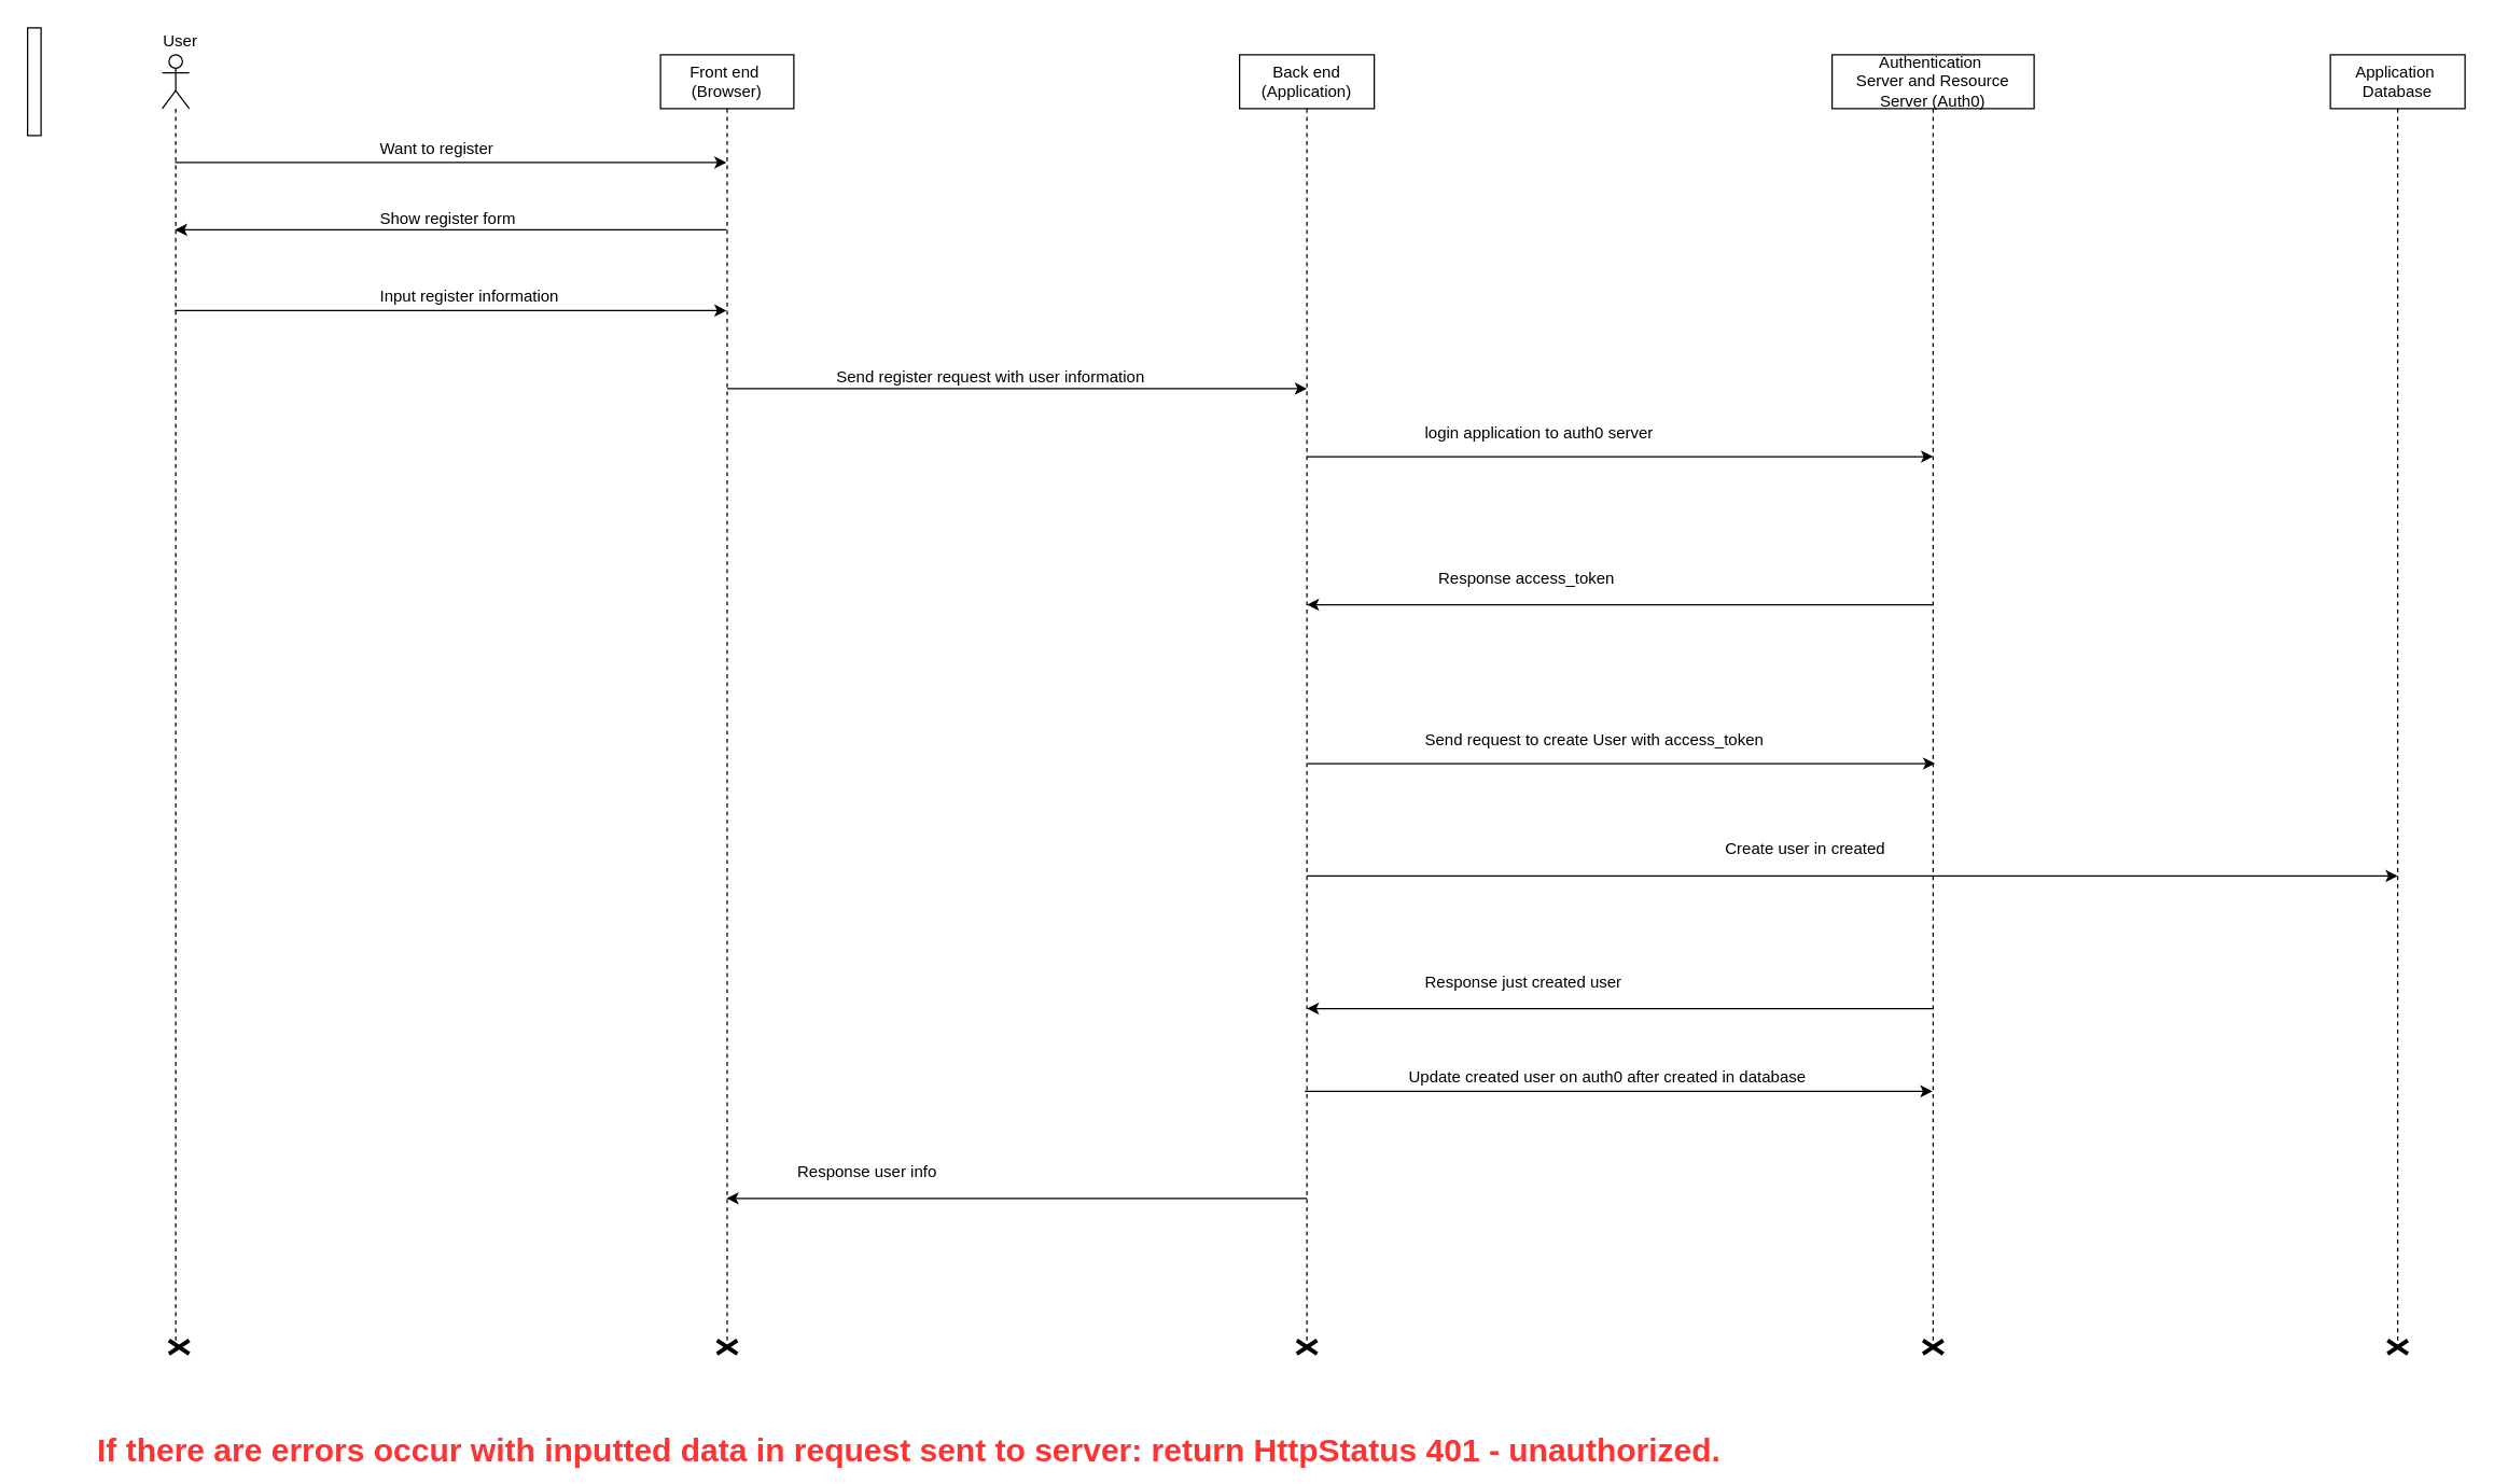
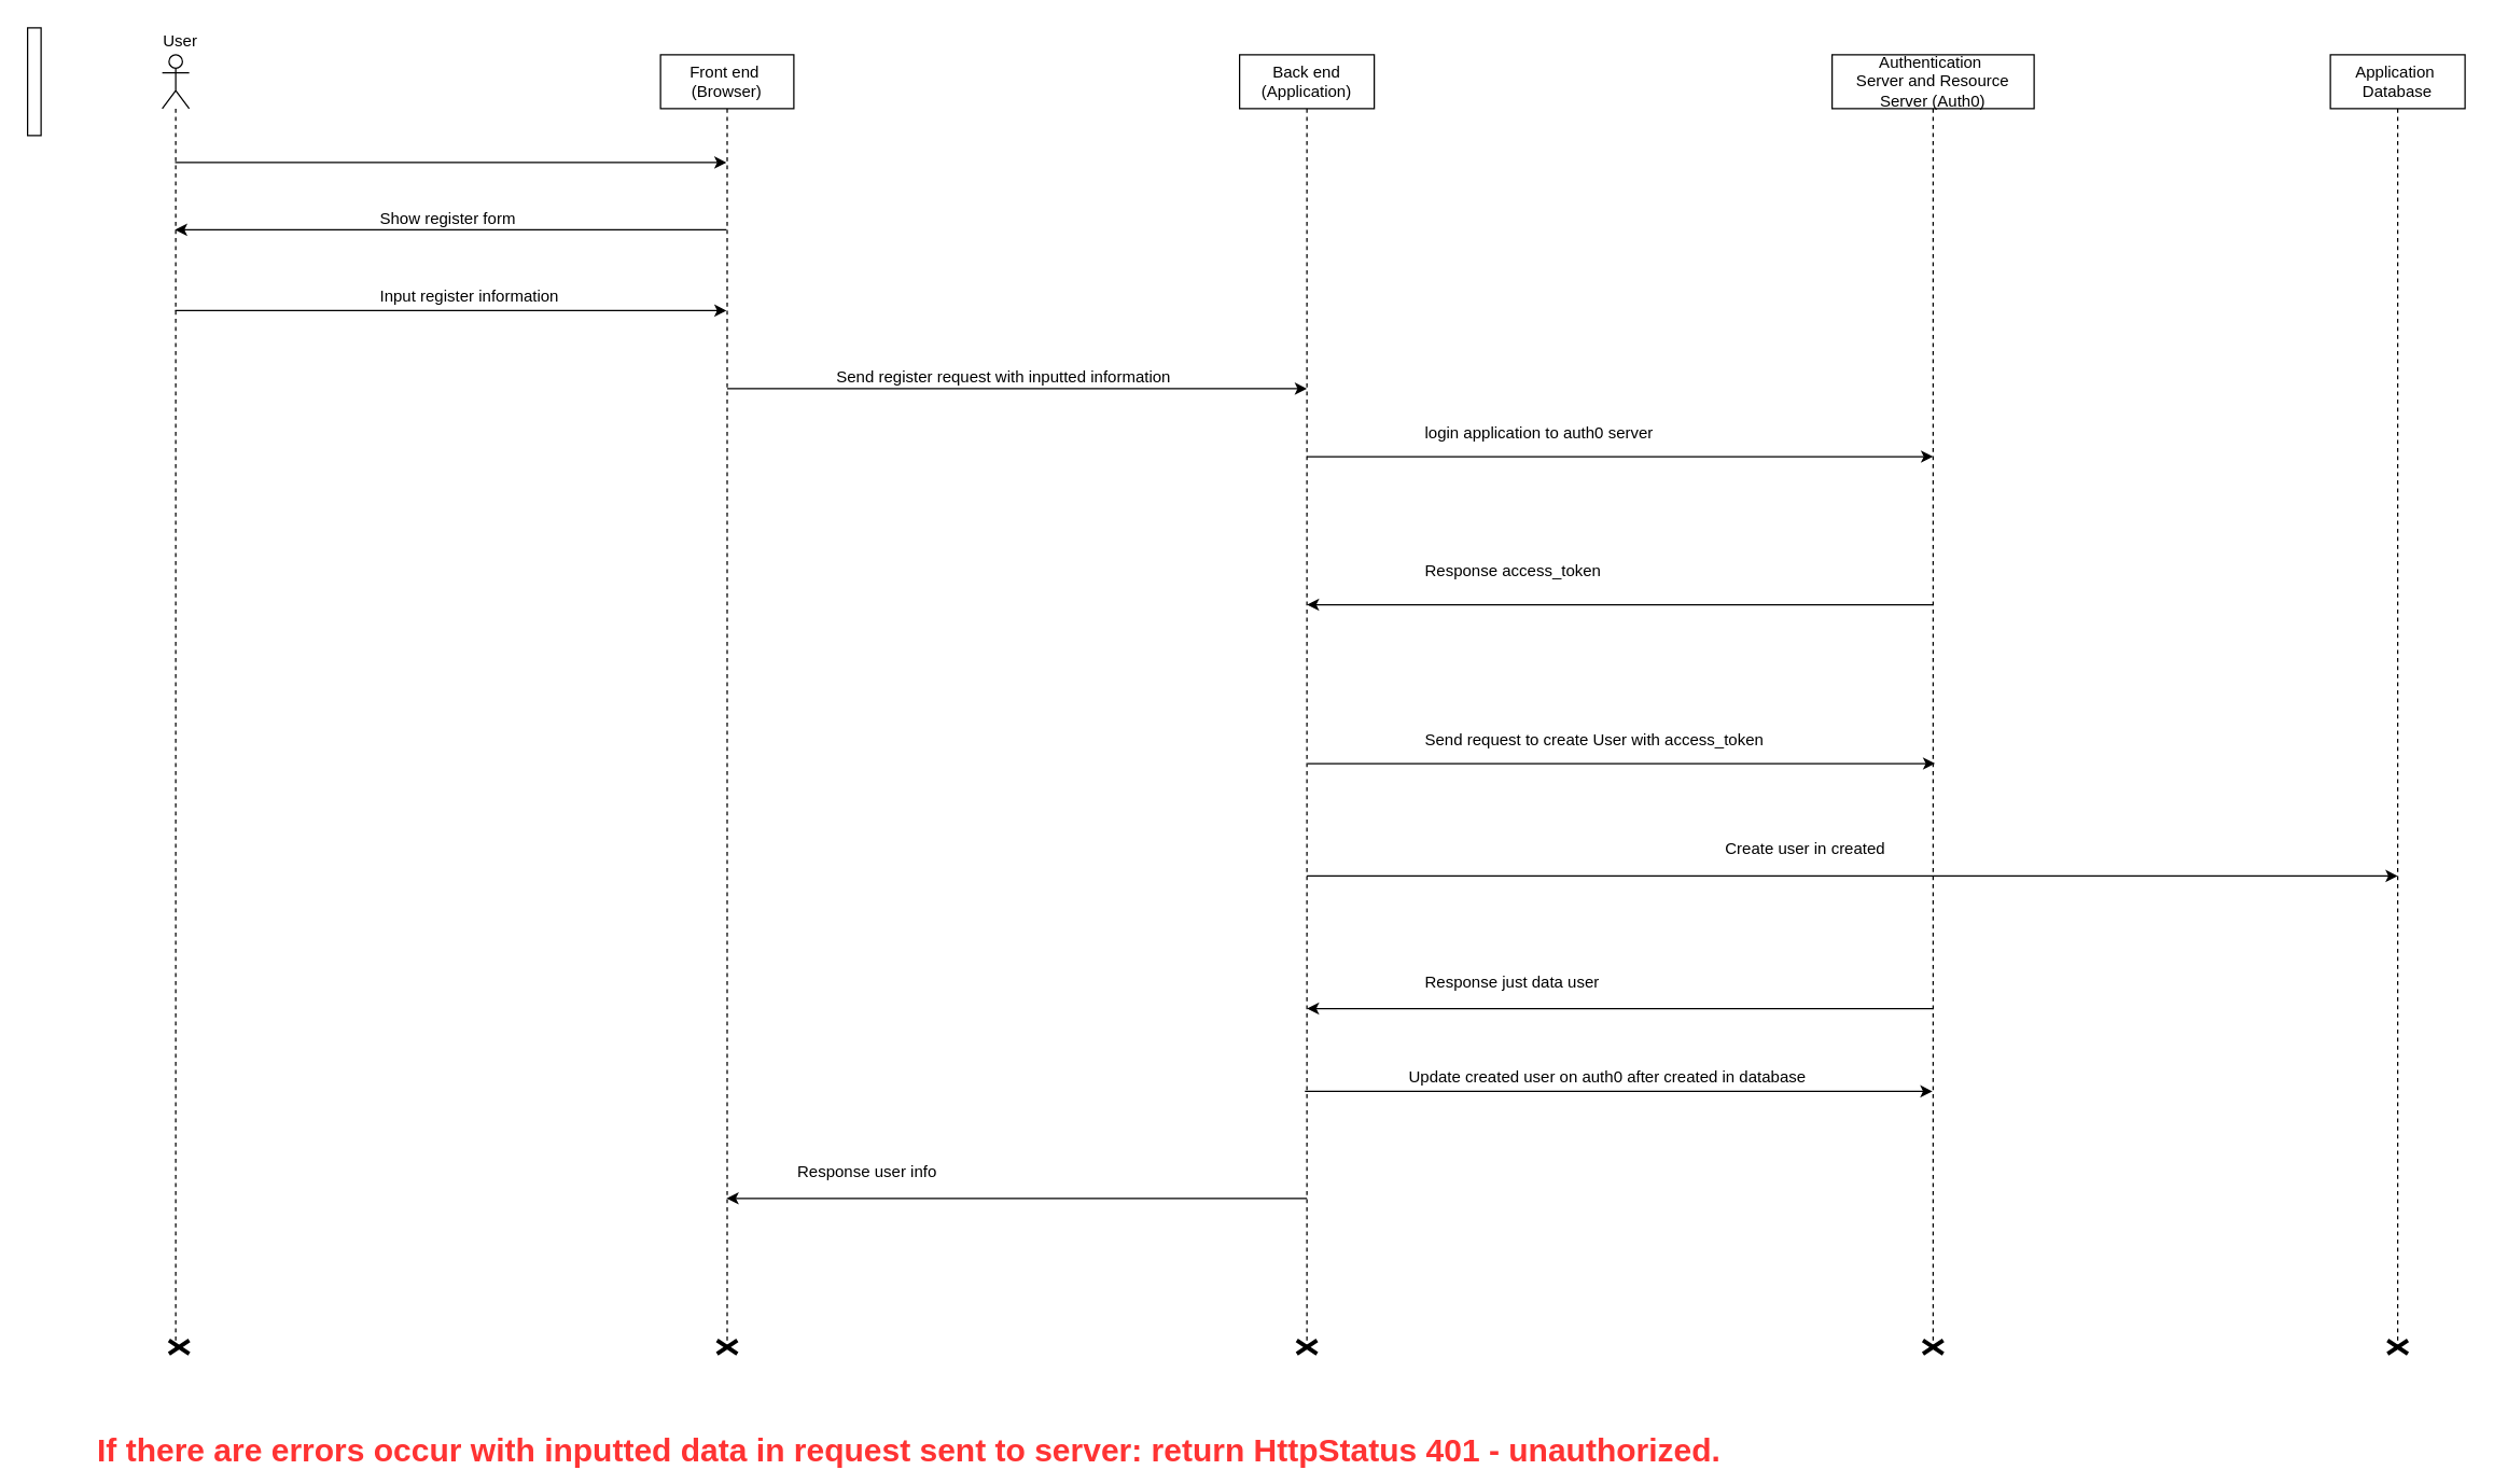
  <mxCell id="0" />
  <mxCell id="1" parent="0" />
  <mxCell id="2" style="edgeStyle=orthogonalEdgeStyle;rounded=0;orthogonalLoop=1;jettySize=auto;html=1;" edge="1" parent="1"><mxGeometry relative="1" as="geometry"><Array as="points"><mxPoint x="760.5" y="288" /><mxPoint x="760.5" y="288" /></Array><mxPoint x="539.5" y="288" as="sourcePoint" /><mxPoint x="970" y="288" as="targetPoint" /></mxGeometry></mxCell>
  <mxCell id="3" style="edgeStyle=orthogonalEdgeStyle;rounded=0;orthogonalLoop=1;jettySize=auto;html=1;" edge="1" parent="1" source="4" target="17"><mxGeometry relative="1" as="geometry"><Array as="points"><mxPoint x="460" y="170" /><mxPoint x="460" y="170" /></Array></mxGeometry></mxCell>
  <mxCell id="4" value="Front end&amp;nbsp;&lt;br&gt;(Browser)&lt;br&gt;" style="shape=umlLifeline;perimeter=lifelinePerimeter;whiteSpace=wrap;html=1;container=1;collapsible=0;recursiveResize=0;outlineConnect=0;" vertex="1" parent="1"><mxGeometry x="490" y="40" width="99" height="960" as="geometry" /></mxCell>
  <mxCell id="5" style="edgeStyle=orthogonalEdgeStyle;rounded=0;orthogonalLoop=1;jettySize=auto;html=1;" edge="1" parent="1"><mxGeometry relative="1" as="geometry"><Array as="points"><mxPoint x="1190.5" y="448.5" /><mxPoint x="1190.5" y="448.5" /></Array><mxPoint x="1435" y="448.5" as="sourcePoint" /><mxPoint x="970" y="448.5" as="targetPoint" /></mxGeometry></mxCell>
  <mxCell id="6" style="edgeStyle=orthogonalEdgeStyle;rounded=0;orthogonalLoop=1;jettySize=auto;html=1;" edge="1" parent="1"><mxGeometry relative="1" as="geometry"><Array as="points"><mxPoint x="1280.5" y="748.5" /><mxPoint x="1280.5" y="748.5" /></Array><mxPoint x="1435" y="748.5" as="sourcePoint" /><mxPoint x="970" y="748.5" as="targetPoint" /></mxGeometry></mxCell>
  <mxCell id="7" value="Authentication&amp;nbsp;&lt;br&gt;Server and Resource Server (Auth0)&lt;br&gt;" style="shape=umlLifeline;perimeter=lifelinePerimeter;whiteSpace=wrap;html=1;container=1;collapsible=0;recursiveResize=0;outlineConnect=0;" vertex="1" parent="1"><mxGeometry x="1360" y="40" width="150" height="960" as="geometry" /></mxCell>
  <mxCell id="8" style="edgeStyle=orthogonalEdgeStyle;rounded=0;orthogonalLoop=1;jettySize=auto;html=1;" edge="1" parent="1"><mxGeometry relative="1" as="geometry"><Array as="points"><mxPoint x="1200.5" y="338.5" /><mxPoint x="1200.5" y="338.5" /></Array><mxPoint x="970" y="338.5" as="sourcePoint" /><mxPoint x="1435" y="338.5" as="targetPoint" /></mxGeometry></mxCell>
  <mxCell id="9" style="edgeStyle=orthogonalEdgeStyle;rounded=0;orthogonalLoop=1;jettySize=auto;html=1;" edge="1" parent="1"><mxGeometry relative="1" as="geometry"><Array as="points"><mxPoint x="890" y="889.5" /><mxPoint x="890" y="889.5" /></Array><mxPoint x="970" y="889.5" as="sourcePoint" /><mxPoint x="539" y="889.5" as="targetPoint" /></mxGeometry></mxCell>
  <mxCell id="10" style="edgeStyle=orthogonalEdgeStyle;rounded=0;orthogonalLoop=1;jettySize=auto;html=1;" edge="1" parent="1"><mxGeometry relative="1" as="geometry"><mxPoint x="1780" y="650" as="targetPoint" /><Array as="points"><mxPoint x="1640.5" y="650" /><mxPoint x="1640.5" y="650" /></Array><mxPoint x="970" y="650" as="sourcePoint" /></mxGeometry></mxCell>
  <mxCell id="11" value="Back end&lt;br&gt;(Application)&lt;br&gt;" style="shape=umlLifeline;perimeter=lifelinePerimeter;whiteSpace=wrap;html=1;container=1;collapsible=0;recursiveResize=0;outlineConnect=0;" vertex="1" parent="1"><mxGeometry x="920" y="40" width="100" height="960" as="geometry" /></mxCell>
- <mxCell id="12" value="Want to register&lt;br&gt;&lt;br&gt;" style="text;html=1;resizable=0;points=[];autosize=1;align=left;verticalAlign=top;spacingTop=-4;" vertex="1" parent="1"><mxGeometry x="280" y="100" width="100" height="30" as="geometry" /></mxCell>
- <mxCell id="13" value="Send register request with user information&lt;br&gt;" style="text;html=1;resizable=0;points=[];autosize=1;align=left;verticalAlign=top;spacingTop=-4;" vertex="1" parent="1"><mxGeometry x="618.5" y="270" width="260" height="20" as="geometry" /></mxCell>
- <mxCell id="14" value="Response just created user&lt;br&gt;" style="text;html=1;resizable=0;points=[];autosize=1;align=left;verticalAlign=top;spacingTop=-4;" vertex="1" parent="1"><mxGeometry x="1055.5" y="718.5" width="160" height="20" as="geometry" /></mxCell>
+ <mxCell id="13" value="Send register request with inputted information&lt;br&gt;" style="text;html=1;resizable=0;points=[];autosize=1;align=left;verticalAlign=top;spacingTop=-4;" vertex="1" parent="1"><mxGeometry x="618.5" y="270" width="260" height="20" as="geometry" /></mxCell>
+ <mxCell id="14" value="Response just data user&lt;br&gt;" style="text;html=1;resizable=0;points=[];autosize=1;align=left;verticalAlign=top;spacingTop=-4;" vertex="1" parent="1"><mxGeometry x="1055.5" y="718.5" width="160" height="20" as="geometry" /></mxCell>
  <mxCell id="15" style="edgeStyle=orthogonalEdgeStyle;rounded=0;orthogonalLoop=1;jettySize=auto;html=1;" edge="1" parent="1" source="17" target="4"><mxGeometry relative="1" as="geometry"><mxPoint x="530" y="130" as="targetPoint" /><Array as="points"><mxPoint x="410" y="120" /><mxPoint x="410" y="120" /></Array></mxGeometry></mxCell>
  <mxCell id="16" style="edgeStyle=orthogonalEdgeStyle;rounded=0;orthogonalLoop=1;jettySize=auto;html=1;" edge="1" parent="1" source="17" target="4"><mxGeometry relative="1" as="geometry"><Array as="points"><mxPoint x="370" y="230" /><mxPoint x="370" y="230" /></Array></mxGeometry></mxCell>
  <mxCell id="17" value="" style="shape=umlLifeline;participant=umlActor;perimeter=lifelinePerimeter;whiteSpace=wrap;html=1;container=1;collapsible=0;recursiveResize=0;verticalAlign=top;spacingTop=36;labelBackgroundColor=#ffffff;outlineConnect=0;" vertex="1" parent="1"><mxGeometry x="120" y="40" width="20" height="960" as="geometry" /></mxCell>
  <mxCell id="18" value="User&amp;nbsp;&lt;br&gt;" style="text;html=1;resizable=0;points=[];autosize=1;align=left;verticalAlign=top;spacingTop=-4;" vertex="1" parent="1"><mxGeometry x="119" y="20" width="40" height="20" as="geometry" /></mxCell>
  <mxCell id="19" value="login application to auth0 server" style="text;html=1;resizable=0;points=[];autosize=1;align=left;verticalAlign=top;spacingTop=-4;" vertex="1" parent="1"><mxGeometry x="1055.5" y="310.5" width="180" height="20" as="geometry" /></mxCell>
- <mxCell id="20" value="Response access_token&lt;br&gt;&lt;br&gt;" style="text;html=1;resizable=0;points=[];autosize=1;align=left;verticalAlign=top;spacingTop=-4;" vertex="1" parent="1"><mxGeometry x="1065.5" y="418.5" width="150" height="30" as="geometry" /></mxCell>
+ <mxCell id="20" value="Response access_token&lt;br&gt;&lt;br&gt;" style="text;html=1;resizable=0;points=[];autosize=1;align=left;verticalAlign=top;spacingTop=-4;" vertex="1" parent="1"><mxGeometry x="1055.5" y="413.5" width="150" height="30" as="geometry" /></mxCell>
  <mxCell id="21" style="edgeStyle=orthogonalEdgeStyle;rounded=0;orthogonalLoop=1;jettySize=auto;html=1;" edge="1" parent="1"><mxGeometry relative="1" as="geometry"><mxPoint x="970.5" y="566.5" as="sourcePoint" /><mxPoint x="1436.5" y="566.5" as="targetPoint" /><Array as="points"><mxPoint x="1201.5" y="566.5" /><mxPoint x="1201.5" y="566.5" /></Array></mxGeometry></mxCell>
  <mxCell id="22" value="Send request to create User with access_token" style="text;html=1;resizable=0;points=[];autosize=1;align=left;verticalAlign=top;spacingTop=-4;" vertex="1" parent="1"><mxGeometry x="1055.5" y="538.5" width="270" height="20" as="geometry" /></mxCell>
  <mxCell id="23" value="Application&amp;nbsp;&lt;br&gt;Database&lt;br&gt;" style="shape=umlLifeline;perimeter=lifelinePerimeter;whiteSpace=wrap;html=1;container=1;collapsible=0;recursiveResize=0;outlineConnect=0;" vertex="1" parent="1"><mxGeometry x="1730" y="40" width="100" height="960" as="geometry" /></mxCell>
  <mxCell id="24" value="Create user in created&amp;nbsp;&lt;br&gt;" style="text;html=1;resizable=0;points=[];autosize=1;align=left;verticalAlign=top;spacingTop=-4;" vertex="1" parent="1"><mxGeometry x="1279" y="620" width="150" height="20" as="geometry" /></mxCell>
  <mxCell id="25" value="Response user info&lt;br&gt;" style="text;html=1;resizable=0;points=[];autosize=1;align=left;verticalAlign=top;spacingTop=-4;" vertex="1" parent="1"><mxGeometry x="590" y="860" width="120" height="20" as="geometry" /></mxCell>
  <mxCell id="26" value="&lt;font style=&quot;font-size: 24px&quot; color=&quot;#ff3333&quot;&gt;If there are errors occur with inputted data in request sent to server: return HttpStatus 401 - unauthorized.&lt;/font&gt;&lt;br&gt;" style="text;html=1;resizable=0;points=[];autosize=1;align=left;verticalAlign=top;spacingTop=-4;fontStyle=1" vertex="1" parent="1"><mxGeometry x="70" y="1060" width="1130" height="20" as="geometry" /></mxCell>
  <mxCell id="27" value="" style="shape=umlDestroy;whiteSpace=wrap;html=1;strokeWidth=3;" vertex="1" parent="1"><mxGeometry x="1427.5" y="995" width="15" height="10" as="geometry" /></mxCell>
  <mxCell id="28" value="" style="shape=umlDestroy;whiteSpace=wrap;html=1;strokeWidth=3;" vertex="1" parent="1"><mxGeometry x="1772.5" y="995" width="15" height="10" as="geometry" /></mxCell>
  <mxCell id="29" value="" style="shape=umlDestroy;whiteSpace=wrap;html=1;strokeWidth=3;" vertex="1" parent="1"><mxGeometry x="962.5" y="995" width="15" height="10" as="geometry" /></mxCell>
  <mxCell id="30" value="" style="shape=umlDestroy;whiteSpace=wrap;html=1;strokeWidth=3;" vertex="1" parent="1"><mxGeometry x="125" y="995" width="15" height="10" as="geometry" /></mxCell>
  <mxCell id="31" style="edgeStyle=orthogonalEdgeStyle;rounded=0;orthogonalLoop=1;jettySize=auto;html=1;" edge="1" parent="1"><mxGeometry relative="1" as="geometry"><mxPoint x="968.5" y="810" as="sourcePoint" /><mxPoint x="1434.5" y="810" as="targetPoint" /><Array as="points"><mxPoint x="1199.5" y="809.5" /><mxPoint x="1199.5" y="809.5" /></Array></mxGeometry></mxCell>
  <mxCell id="32" value="Update created user on auth0 after created in database&lt;br&gt;&lt;br&gt;" style="text;html=1;resizable=0;points=[];autosize=1;align=left;verticalAlign=top;spacingTop=-4;" vertex="1" parent="1"><mxGeometry x="1044" y="790" width="310" height="30" as="geometry" /></mxCell>
  <mxCell id="33" value="" style="shape=umlDestroy;whiteSpace=wrap;html=1;strokeWidth=3;" vertex="1" parent="1"><mxGeometry x="532" y="995" width="15" height="10" as="geometry" /></mxCell>
  <mxCell id="34" value="" style="html=1;points=[];perimeter=orthogonalPerimeter;" vertex="1" parent="1"><mxGeometry x="20" y="20" width="10" height="80" as="geometry" /></mxCell>
  <mxCell id="35" value="Show register form&lt;br&gt;&lt;br&gt;" style="text;html=1;resizable=0;points=[];autosize=1;align=left;verticalAlign=top;spacingTop=-4;" vertex="1" parent="1"><mxGeometry x="280" y="152" width="120" height="30" as="geometry" /></mxCell>
  <mxCell id="36" value="Input register information&lt;br&gt;&lt;br&gt;" style="text;html=1;resizable=0;points=[];autosize=1;align=left;verticalAlign=top;spacingTop=-4;" vertex="1" parent="1"><mxGeometry x="280" y="210" width="150" height="30" as="geometry" /></mxCell>
